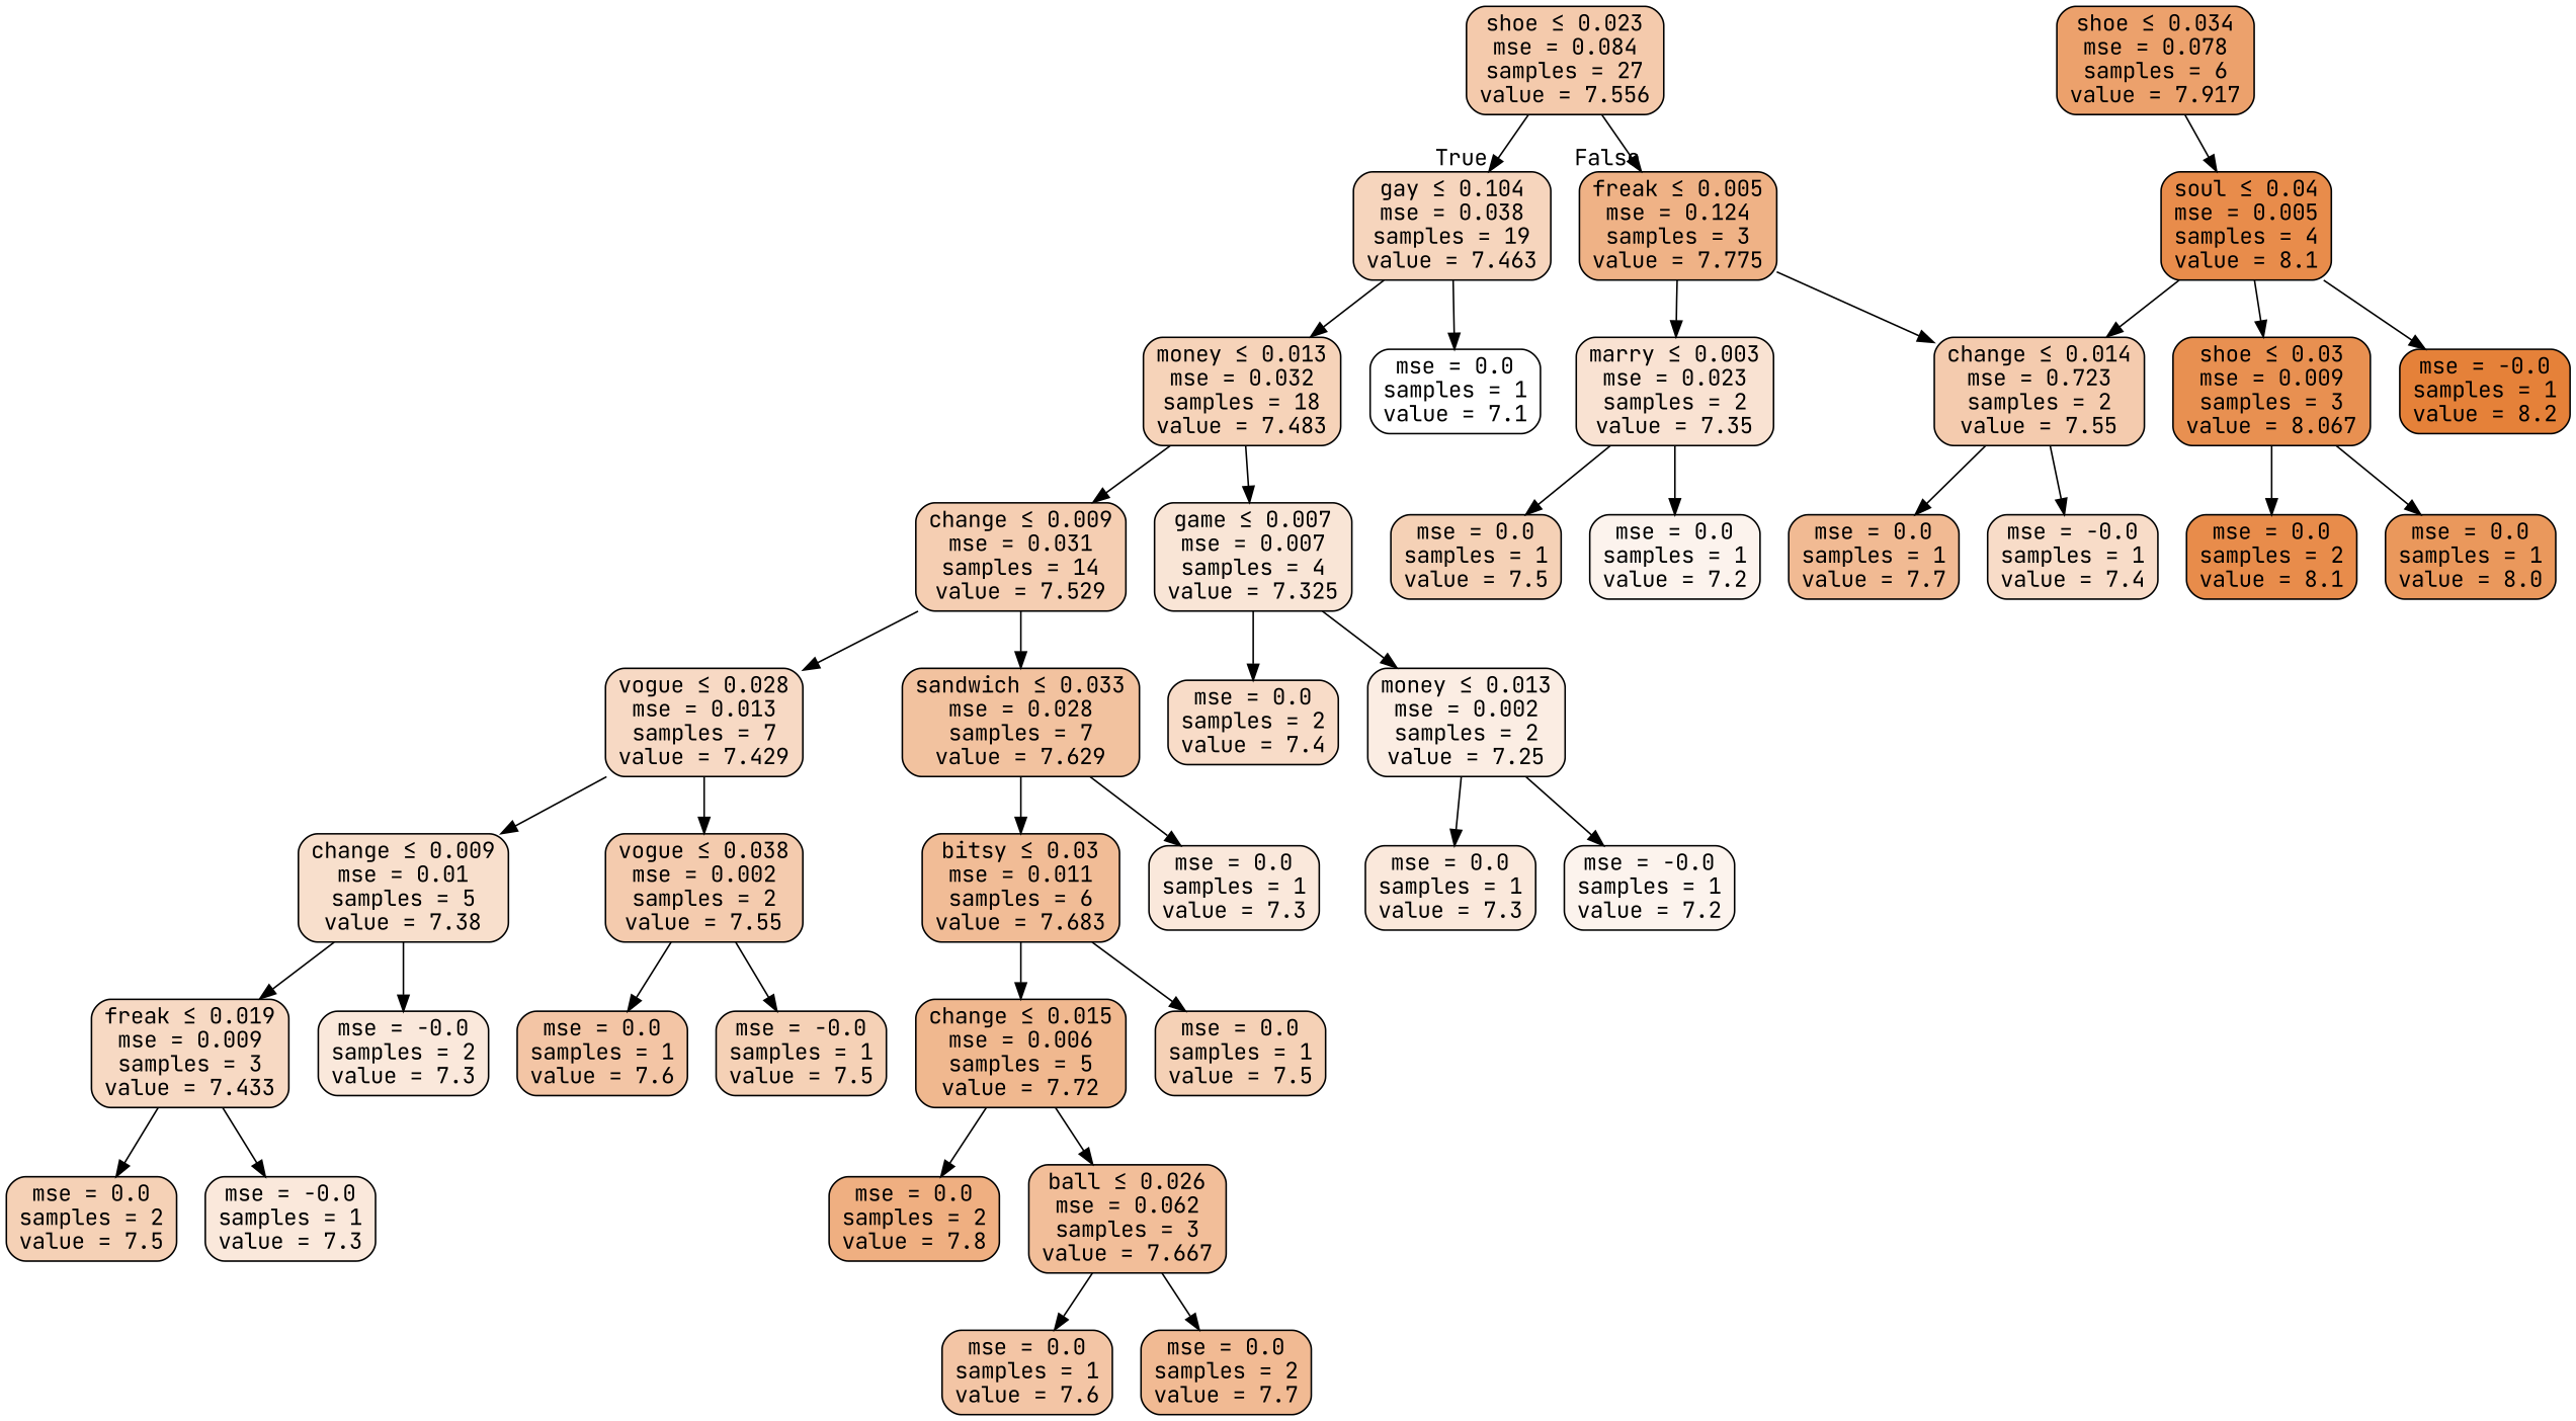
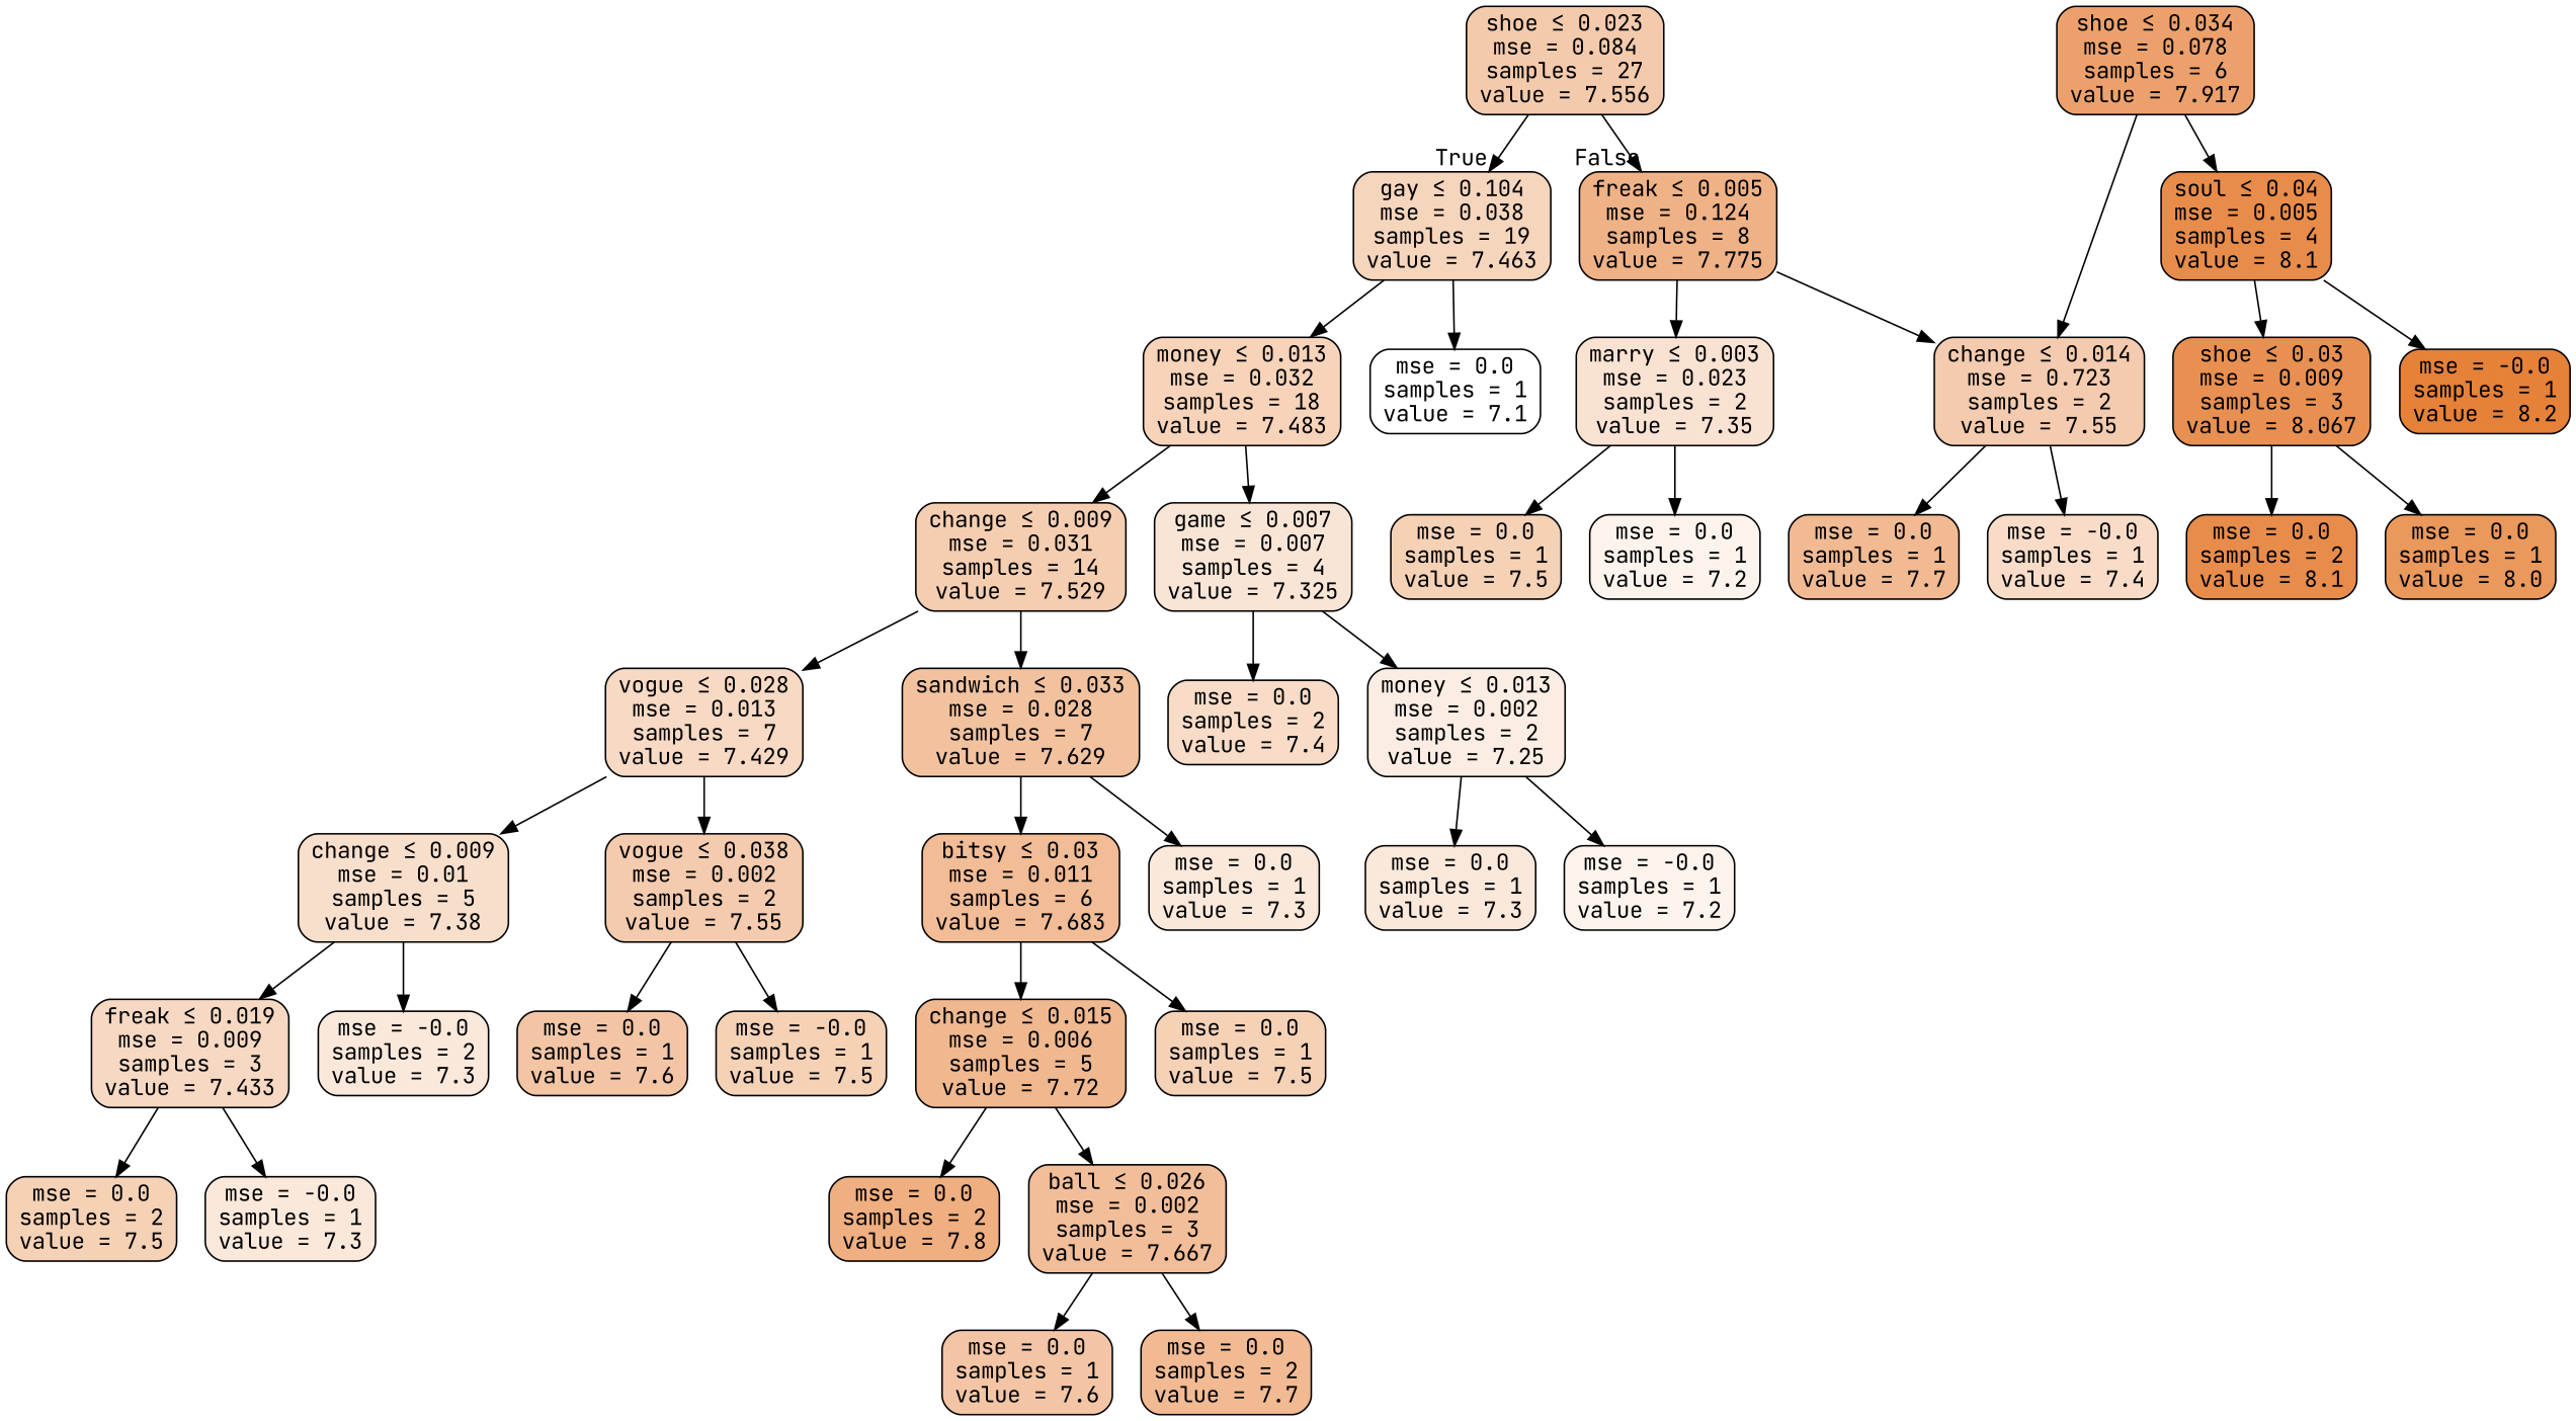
  digraph {
    fontname="JetBrains Mono"
    node [color=black fillcolor="#e581392e" fontname="JetBrains Mono" shape=box style="filled, rounded"]
    edge [fontname="JetBrains Mono"]
    n1 [fillcolor="#e581396a" label=<shoe &le; 0.023<br/>mse = 0.084<br/>samples = 27<br/>value = 7.556>]
    n2 [fillcolor="#e5813954" label=<gay &le; 0.104<br/>mse = 0.038<br/>samples = 19<br/>value = 7.463>]
-   n3 [fillcolor="#e581399c" label=<freak &le; 0.005<br/>mse = 0.124<br/>samples = 3<br/>value = 7.775>]
+   n3 [fillcolor="#e581399c" label=<freak &le; 0.005<br/>mse = 0.124<br/>samples = 8<br/>value = 7.775>]
    n4 [fillcolor="#e5813959" label=<money &le; 0.013<br/>mse = 0.032<br/>samples = 18<br/>value = 7.483>]
    n5 [fillcolor="#e5813900" label=<mse = 0.0<br/>samples = 1<br/>value = 7.1>]
    n6 [fillcolor="#e581393a" label=<marry &le; 0.003<br/>mse = 0.023<br/>samples = 2<br/>value = 7.35>]
    n7 [fillcolor="#e5813968" label=<change &le; 0.014<br/>mse = 0.723<br/>samples = 2<br/>value = 7.55>]
    n8 [fillcolor="#e5813963" label=<change &le; 0.009<br/>mse = 0.031<br/>samples = 14<br/>value = 7.529>]
    n9 [fillcolor="#e5813934" label=<game &le; 0.007<br/>mse = 0.007<br/>samples = 4<br/>value = 7.325>]
    n10 [fillcolor="#e581394c" label=<vogue &le; 0.028<br/>mse = 0.013<br/>samples = 7<br/>value = 7.429>]
    n11 [fillcolor="#e581397b" label=<sandwich &le; 0.033<br/>mse = 0.028<br/>samples = 7<br/>value = 7.629>]
    n12 [fillcolor="#e5813946" label=<mse = 0.0<br/>samples = 2<br/>value = 7.4>]
    n13 [fillcolor="#e5813923" label=<money &le; 0.013<br/>mse = 0.002<br/>samples = 2<br/>value = 7.25>]
    n14 [fillcolor="#e5813941" label=<change &le; 0.009<br/>mse = 0.01<br/>samples = 5<br/>value = 7.38>]
    n15 [fillcolor="#e5813968" label=<vogue &le; 0.038<br/>mse = 0.002<br/>samples = 2<br/>value = 7.55>]
    n16 [fillcolor="#e5813987" label=<bitsy &le; 0.03<br/>mse = 0.011<br/>samples = 6<br/>value = 7.683>]
    n17 [label=<mse = 0.0<br/>samples = 1<br/>value = 7.3>]
    n18 [fillcolor="#e581394d" label=<freak &le; 0.019<br/>mse = 0.009<br/>samples = 3<br/>value = 7.433>]
    n19 [label=<mse = -0.0<br/>samples = 2<br/>value = 7.3>]
    n20 [fillcolor="#e5813974" label=<mse = 0.0<br/>samples = 1<br/>value = 7.6>]
    n21 [fillcolor="#e581395d" label=<mse = -0.0<br/>samples = 1<br/>value = 7.5>]
    n22 [fillcolor="#e581395d" label=<mse = 0.0<br/>samples = 2<br/>value = 7.5>]
    n23 [label=<mse = -0.0<br/>samples = 1<br/>value = 7.3>]
    n24 [fillcolor="#e5813990" label=<change &le; 0.015<br/>mse = 0.006<br/>samples = 5<br/>value = 7.72>]
    n25 [fillcolor="#e581395d" label=<mse = 0.0<br/>samples = 1<br/>value = 7.5>]
    n26 [fillcolor="#e58139a2" label=<mse = 0.0<br/>samples = 2<br/>value = 7.8>]
-   n27 [fillcolor="#e5813983" label=<ball &le; 0.026<br/>mse = 0.062<br/>samples = 3<br/>value = 7.667>]
+   n27 [fillcolor="#e5813983" label=<ball &le; 0.026<br/>mse = 0.002<br/>samples = 3<br/>value = 7.667>]
    n28 [fillcolor="#e5813974" label=<mse = 0.0<br/>samples = 1<br/>value = 7.6>]
    n29 [fillcolor="#e581398b" label=<mse = 0.0<br/>samples = 2<br/>value = 7.7>]
    n30 [label=<mse = 0.0<br/>samples = 1<br/>value = 7.3>]
    n31 [fillcolor="#e5813917" label=<mse = -0.0<br/>samples = 1<br/>value = 7.2>]
    n32 [fillcolor="#e581395d" label=<mse = 0.0<br/>samples = 1<br/>value = 7.5>]
    n33 [fillcolor="#e5813917" label=<mse = 0.0<br/>samples = 1<br/>value = 7.2>]
    n34 [fillcolor="#e58139bd" label=<shoe &le; 0.034<br/>mse = 0.078<br/>samples = 6<br/>value = 7.917>]
    n35 [fillcolor="#e58139e8" label=<soul &le; 0.04<br/>mse = 0.005<br/>samples = 4<br/>value = 8.1>]
    n36 [fillcolor="#e58139e0" label=<shoe &le; 0.03<br/>mse = 0.009<br/>samples = 3<br/>value = 8.067>]
    n37 [fillcolor="#e58139ff" label=<mse = -0.0<br/>samples = 1<br/>value = 8.2>]
    n38 [fillcolor="#e581398b" label=<mse = 0.0<br/>samples = 1<br/>value = 7.7>]
    n39 [fillcolor="#e5813946" label=<mse = -0.0<br/>samples = 1<br/>value = 7.4>]
    n40 [fillcolor="#e58139e8" label=<mse = 0.0<br/>samples = 2<br/>value = 8.1>]
    n41 [fillcolor="#e58139d1" label=<mse = 0.0<br/>samples = 1<br/>value = 8.0>]
    n1 -> n2 [headlabel=True labelangle=45 labeldistance=2.5]
    n1 -> n3 [headlabel=False labelangle=-45 labeldistance=2.5]
    n2 -> n4
    n2 -> n5
    n3 -> n6
    n3 -> n7
    n4 -> n8
    n4 -> n9
    n6 -> n32
    n6 -> n33
    n7 -> n38
    n7 -> n39
    n8 -> n10
    n8 -> n11
    n9 -> n12
    n9 -> n13
    n10 -> n14
    n10 -> n15
    n11 -> n16
    n11 -> n17
    n13 -> n30
    n13 -> n31
    n14 -> n18
    n14 -> n19
    n15 -> n20
    n15 -> n21
    n16 -> n24
    n16 -> n25
    n18 -> n22
    n18 -> n23
    n24 -> n26
    n24 -> n27
    n27 -> n28
    n27 -> n29
-   n35 -> n7
+   n34 -> n7
    n34 -> n35
    n35 -> n36
    n35 -> n37
    n36 -> n40
    n36 -> n41
  }
